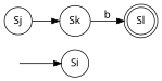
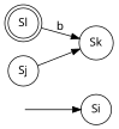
  digraph {
    fontname="Noto Sans"
    rankdir=LR
    node [color=black fontcolor=black fontname="Noto Sans" shape=circle]
    edge [fontname="Noto Sans"]
    start [color=white fontcolor=white shape=point]
    Si
    Sl [shape=doublecircle]
    Sj
    Sk
    start -> Si
    Sj -> Sk
-   Sk -> Sl [label=b]
+   Sl -> Sk [label=b]
  }
